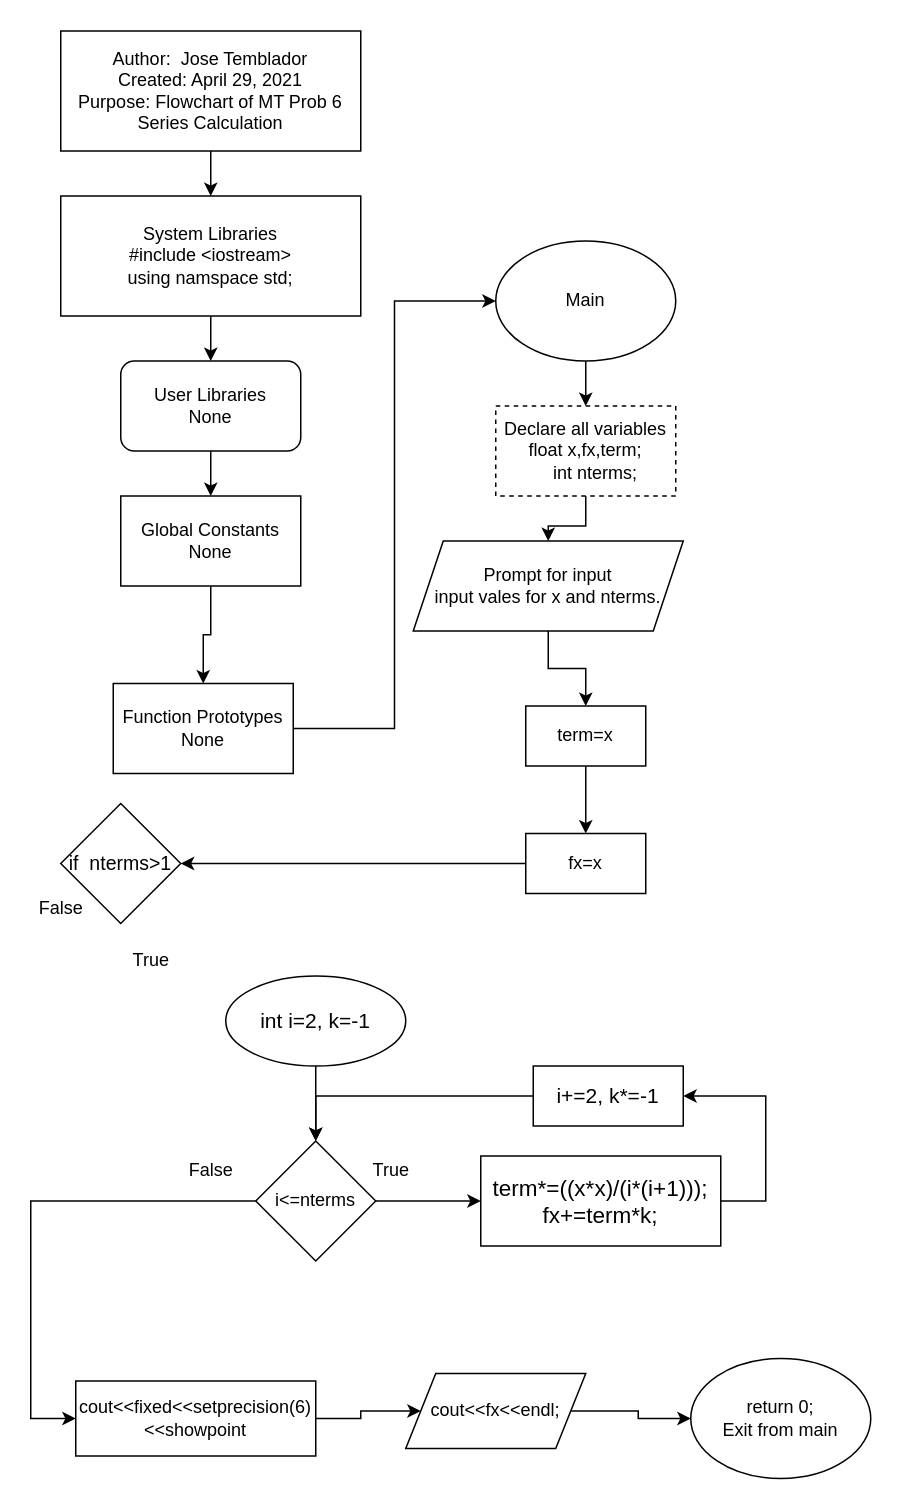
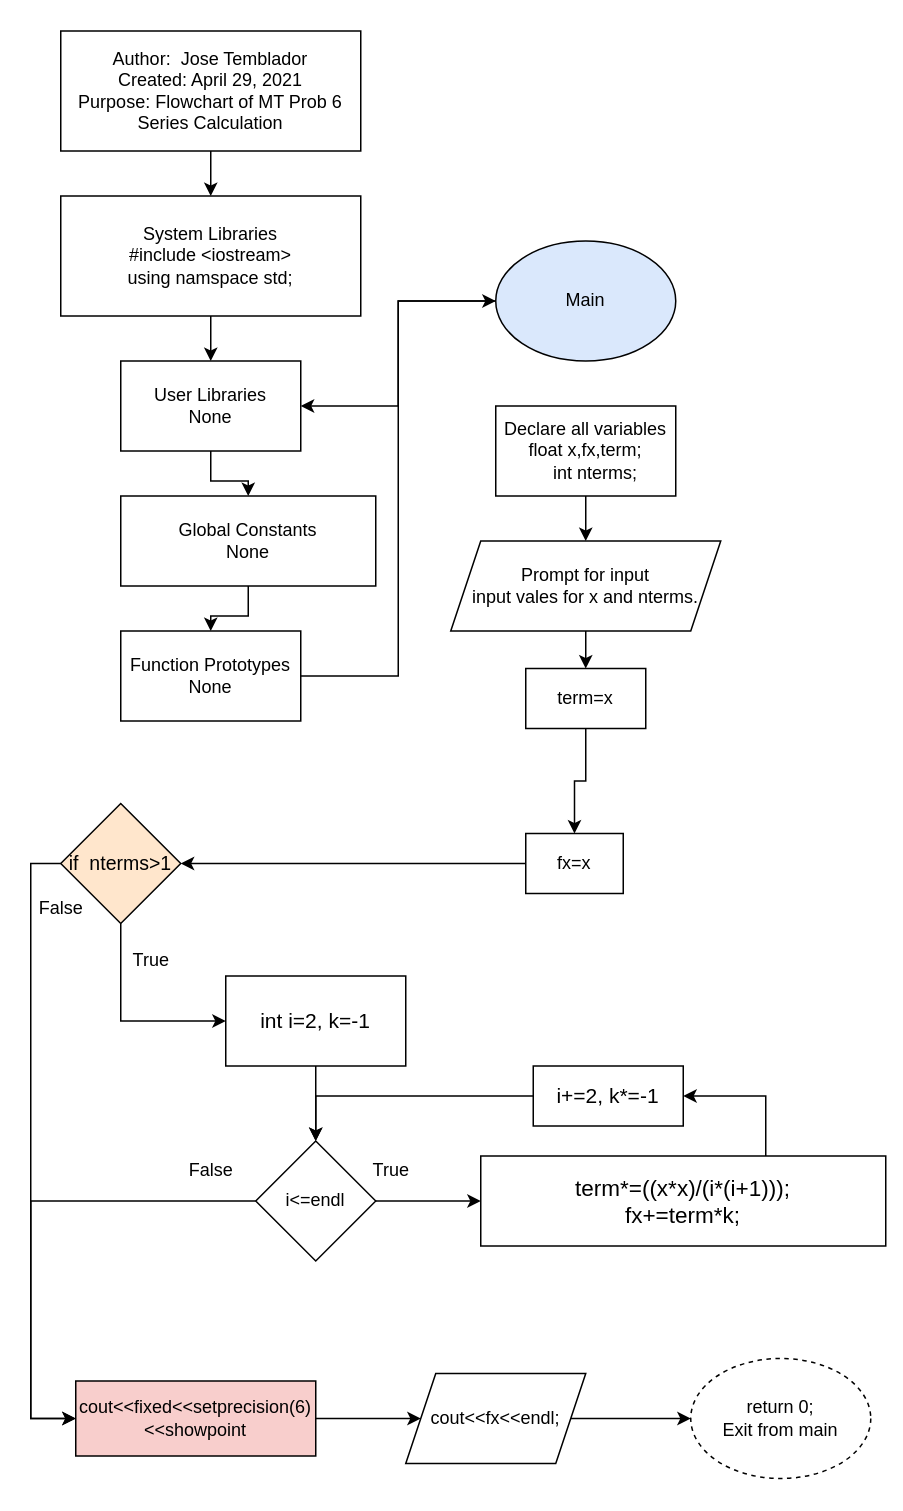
  <mxCell id="0" />
  <mxCell id="1" parent="0" />
  <mxCell id="2" value="" style="edgeStyle=orthogonalEdgeStyle;rounded=0;orthogonalLoop=1;jettySize=auto;html=1;" edge="1" parent="1" source="3" target="5"><mxGeometry relative="1" as="geometry" /></mxCell>
  <mxCell id="3" value="Author: &amp;nbsp;Jose Temblador&lt;br&gt;Created: April 29, 2021&lt;br&gt;Purpose: Flowchart of MT Prob 6&lt;br&gt;Series Calculation" style="rounded=0;whiteSpace=wrap;html=1;" vertex="1" parent="1"><mxGeometry x="40" y="20" width="200" height="80" as="geometry" /></mxCell>
  <mxCell id="4" value="" style="edgeStyle=orthogonalEdgeStyle;rounded=0;orthogonalLoop=1;jettySize=auto;html=1;" edge="1" parent="1" source="5" target="7"><mxGeometry relative="1" as="geometry" /></mxCell>
  <mxCell id="5" value="System Libraries&lt;br&gt;#include &amp;lt;iostream&amp;gt;&lt;br&gt;using namspace std;" style="rounded=0;whiteSpace=wrap;html=1;" vertex="1" parent="1"><mxGeometry x="40" y="130" width="200" height="80" as="geometry" /></mxCell>
  <mxCell id="6" value="" style="edgeStyle=orthogonalEdgeStyle;rounded=0;orthogonalLoop=1;jettySize=auto;html=1;" edge="1" parent="1" source="7" target="9"><mxGeometry relative="1" as="geometry" /></mxCell>
- <mxCell id="7" value="User Libraries&lt;br&gt;None" style="whiteSpace=wrap;html=1;rounded=1;" vertex="1" parent="1"><mxGeometry x="80" y="240" width="120" height="60" as="geometry" /></mxCell>
+ <mxCell id="7" value="User Libraries&lt;br&gt;None" style="rounded=0;whiteSpace=wrap;html=1;" vertex="1" parent="1"><mxGeometry x="80" y="240" width="120" height="60" as="geometry" /></mxCell>
  <mxCell id="8" value="" style="edgeStyle=orthogonalEdgeStyle;rounded=0;orthogonalLoop=1;jettySize=auto;html=1;" edge="1" parent="1" source="9" target="11"><mxGeometry relative="1" as="geometry" /></mxCell>
- <mxCell id="9" value="Global Constants&lt;br&gt;None" style="rounded=0;whiteSpace=wrap;html=1;" vertex="1" parent="1"><mxGeometry x="80" y="330" width="120" height="60" as="geometry" /></mxCell>
+ <mxCell id="9" value="Global Constants&lt;br&gt;None" style="rounded=0;whiteSpace=wrap;html=1;" vertex="1" parent="1"><mxGeometry x="80" y="330" width="170" height="60" as="geometry" /></mxCell>
  <mxCell id="10" style="edgeStyle=orthogonalEdgeStyle;rounded=0;orthogonalLoop=1;jettySize=auto;html=1;entryX=0;entryY=0.5;entryDx=0;entryDy=0;" edge="1" parent="1" source="11" target="13"><mxGeometry relative="1" as="geometry" /></mxCell>
- <mxCell id="11" value="Function Prototypes&lt;br&gt;None" style="rounded=0;whiteSpace=wrap;html=1;" vertex="1" parent="1"><mxGeometry x="75" y="455" width="120" height="60" as="geometry" /></mxCell>
- <mxCell id="12" value="" style="edgeStyle=orthogonalEdgeStyle;rounded=0;orthogonalLoop=1;jettySize=auto;html=1;" edge="1" parent="1" source="13" target="15"><mxGeometry relative="1" as="geometry" /></mxCell>
- <mxCell id="13" value="Main" style="ellipse;whiteSpace=wrap;html=1;" vertex="1" parent="1"><mxGeometry x="330" y="160" width="120" height="80" as="geometry" /></mxCell>
+ <mxCell id="11" value="Function Prototypes&lt;br&gt;None" style="rounded=0;whiteSpace=wrap;html=1;" vertex="1" parent="1"><mxGeometry x="80" y="420" width="120" height="60" as="geometry" /></mxCell>
+ <mxCell id="12" value="" style="edgeStyle=orthogonalEdgeStyle;rounded=0;orthogonalLoop=1;jettySize=auto;html=1;" edge="1" parent="1" source="13" target="7"><mxGeometry relative="1" as="geometry" /></mxCell>
+ <mxCell id="13" value="Main" style="ellipse;whiteSpace=wrap;html=1;fillColor=#dae8fc;" vertex="1" parent="1"><mxGeometry x="330" y="160" width="120" height="80" as="geometry" /></mxCell>
  <mxCell id="14" value="" style="edgeStyle=orthogonalEdgeStyle;rounded=0;orthogonalLoop=1;jettySize=auto;html=1;" edge="1" parent="1" source="15" target="17"><mxGeometry relative="1" as="geometry" /></mxCell>
- <mxCell id="15" value="Declare all variables&lt;br&gt;&lt;div&gt;float x,fx,term;&lt;/div&gt;&lt;div&gt;&amp;nbsp; &amp;nbsp; int nterms;&lt;/div&gt;" style="rounded=0;whiteSpace=wrap;html=1;dashed=1;" vertex="1" parent="1"><mxGeometry x="330" y="270" width="120" height="60" as="geometry" /></mxCell>
+ <mxCell id="15" value="Declare all variables&lt;br&gt;&lt;div&gt;float x,fx,term;&lt;/div&gt;&lt;div&gt;&amp;nbsp; &amp;nbsp; int nterms;&lt;/div&gt;" style="rounded=0;whiteSpace=wrap;html=1;" vertex="1" parent="1"><mxGeometry x="330" y="270" width="120" height="60" as="geometry" /></mxCell>
  <mxCell id="16" value="" style="edgeStyle=orthogonalEdgeStyle;rounded=0;orthogonalLoop=1;jettySize=auto;html=1;" edge="1" parent="1" source="17" target="19"><mxGeometry relative="1" as="geometry" /></mxCell>
- <mxCell id="17" value="&lt;span&gt;Prompt for input&lt;br&gt;input vales for x and nterms.&lt;br&gt;&lt;/span&gt;" style="shape=parallelogram;perimeter=parallelogramPerimeter;whiteSpace=wrap;html=1;fixedSize=1;" vertex="1" parent="1"><mxGeometry x="275" y="360" width="180" height="60" as="geometry" /></mxCell>
+ <mxCell id="17" value="&lt;span&gt;Prompt for input&lt;br&gt;input vales for x and nterms.&lt;br&gt;&lt;/span&gt;" style="shape=parallelogram;perimeter=parallelogramPerimeter;whiteSpace=wrap;html=1;fixedSize=1;" vertex="1" parent="1"><mxGeometry x="300" y="360" width="180" height="60" as="geometry" /></mxCell>
  <mxCell id="18" value="" style="edgeStyle=orthogonalEdgeStyle;rounded=0;orthogonalLoop=1;jettySize=auto;html=1;" edge="1" parent="1" source="19" target="21"><mxGeometry relative="1" as="geometry" /></mxCell>
- <mxCell id="19" value="term=x" style="rounded=0;whiteSpace=wrap;html=1;" vertex="1" parent="1"><mxGeometry x="350" y="470" width="80" height="40" as="geometry" /></mxCell>
+ <mxCell id="19" value="term=x" style="rounded=0;whiteSpace=wrap;html=1;" vertex="1" parent="1"><mxGeometry x="350" y="445" width="80" height="40" as="geometry" /></mxCell>
  <mxCell id="20" style="edgeStyle=orthogonalEdgeStyle;rounded=0;orthogonalLoop=1;jettySize=auto;html=1;entryX=1;entryY=0.5;entryDx=0;entryDy=0;" edge="1" parent="1" source="21" target="24"><mxGeometry relative="1" as="geometry" /></mxCell>
- <mxCell id="21" value="fx=x" style="rounded=0;whiteSpace=wrap;html=1;" vertex="1" parent="1"><mxGeometry x="350" y="555" width="80" height="40" as="geometry" /></mxCell>
- <mxCell id="24" value="&lt;font style=&quot;font-size: 13px&quot;&gt;if &amp;nbsp;nterms&amp;gt;1&lt;/font&gt;" style="rhombus;whiteSpace=wrap;html=1;" vertex="1" parent="1"><mxGeometry x="40" y="535" width="80" height="80" as="geometry" /></mxCell>
+ <mxCell id="21" value="fx=x" style="rounded=0;whiteSpace=wrap;html=1;" vertex="1" parent="1"><mxGeometry x="350" y="555" width="65" height="40" as="geometry" /></mxCell>
+ <mxCell id="22" style="edgeStyle=orthogonalEdgeStyle;rounded=0;orthogonalLoop=1;jettySize=auto;html=1;entryX=0;entryY=0.5;entryDx=0;entryDy=0;" edge="1" parent="1" source="24" target="26"><mxGeometry relative="1" as="geometry"><Array as="points"><mxPoint x="80" y="680" /></Array></mxGeometry></mxCell>
+ <mxCell id="23" style="edgeStyle=orthogonalEdgeStyle;rounded=0;orthogonalLoop=1;jettySize=auto;html=1;entryX=0;entryY=0.5;entryDx=0;entryDy=0;" edge="1" parent="1" source="24" target="37"><mxGeometry relative="1" as="geometry"><mxPoint x="20" y="960" as="targetPoint" /><Array as="points"><mxPoint x="20" y="575" /><mxPoint x="20" y="945" /></Array></mxGeometry></mxCell>
+ <mxCell id="24" value="&lt;font style=&quot;font-size: 13px&quot;&gt;if &amp;nbsp;nterms&amp;gt;1&lt;/font&gt;" style="rhombus;whiteSpace=wrap;html=1;fillColor=#ffe6cc;" vertex="1" parent="1"><mxGeometry x="40" y="535" width="80" height="80" as="geometry" /></mxCell>
  <mxCell id="25" value="" style="edgeStyle=orthogonalEdgeStyle;rounded=0;orthogonalLoop=1;jettySize=auto;html=1;" edge="1" parent="1" source="26" target="30"><mxGeometry relative="1" as="geometry" /></mxCell>
- <mxCell id="26" value="&lt;font style=&quot;font-size: 14px&quot;&gt;int i=2, k=-1&lt;/font&gt;" style="ellipse;whiteSpace=wrap;html=1;" vertex="1" parent="1"><mxGeometry x="150" y="650" width="120" height="60" as="geometry" /></mxCell>
+ <mxCell id="26" value="&lt;font style=&quot;font-size: 14px&quot;&gt;int i=2, k=-1&lt;/font&gt;" style="rounded=0;whiteSpace=wrap;html=1;" vertex="1" parent="1"><mxGeometry x="150" y="650" width="120" height="60" as="geometry" /></mxCell>
  <mxCell id="27" value="True" style="text;html=1;align=center;verticalAlign=middle;resizable=0;points=[];autosize=1;strokeColor=none;" vertex="1" parent="1"><mxGeometry x="80" y="630" width="40" height="20" as="geometry" /></mxCell>
  <mxCell id="28" value="" style="edgeStyle=orthogonalEdgeStyle;rounded=0;orthogonalLoop=1;jettySize=auto;html=1;" edge="1" parent="1" source="30" target="32"><mxGeometry relative="1" as="geometry" /></mxCell>
  <mxCell id="29" style="edgeStyle=orthogonalEdgeStyle;rounded=0;orthogonalLoop=1;jettySize=auto;html=1;entryX=0;entryY=0.5;entryDx=0;entryDy=0;" edge="1" parent="1" source="30" target="37"><mxGeometry relative="1" as="geometry"><Array as="points"><mxPoint x="20" y="800" /><mxPoint x="20" y="945" /></Array></mxGeometry></mxCell>
- <mxCell id="30" value="i&amp;lt;=nterms" style="rhombus;whiteSpace=wrap;html=1;" vertex="1" parent="1"><mxGeometry x="170" y="760" width="80" height="80" as="geometry" /></mxCell>
+ <mxCell id="30" value="i&amp;lt;=endl" style="rhombus;whiteSpace=wrap;html=1;" vertex="1" parent="1"><mxGeometry x="170" y="760" width="80" height="80" as="geometry" /></mxCell>
  <mxCell id="31" style="edgeStyle=orthogonalEdgeStyle;rounded=0;orthogonalLoop=1;jettySize=auto;html=1;entryX=1;entryY=0.5;entryDx=0;entryDy=0;" edge="1" parent="1" source="32" target="34"><mxGeometry relative="1" as="geometry"><mxPoint x="580" y="730" as="targetPoint" /><Array as="points"><mxPoint x="510" y="800" /><mxPoint x="510" y="730" /></Array></mxGeometry></mxCell>
- <mxCell id="32" value="&lt;div style=&quot;font-size: 15px&quot;&gt;&lt;font style=&quot;font-size: 15px&quot;&gt;term*=((x*x)/(i*(i+1)));&lt;/font&gt;&lt;/div&gt;&lt;div style=&quot;font-size: 15px&quot;&gt;&lt;font style=&quot;font-size: 15px&quot;&gt;fx+=term*k;&lt;/font&gt;&lt;/div&gt;" style="rounded=0;whiteSpace=wrap;html=1;" vertex="1" parent="1"><mxGeometry x="320" y="770" width="160" height="60" as="geometry" /></mxCell>
+ <mxCell id="32" value="&lt;div style=&quot;font-size: 15px&quot;&gt;&lt;font style=&quot;font-size: 15px&quot;&gt;term*=((x*x)/(i*(i+1)));&lt;/font&gt;&lt;/div&gt;&lt;div style=&quot;font-size: 15px&quot;&gt;&lt;font style=&quot;font-size: 15px&quot;&gt;fx+=term*k;&lt;/font&gt;&lt;/div&gt;" style="rounded=0;whiteSpace=wrap;html=1;" vertex="1" parent="1"><mxGeometry x="320" y="770" width="270" height="60" as="geometry" /></mxCell>
  <mxCell id="33" value="" style="edgeStyle=orthogonalEdgeStyle;rounded=0;orthogonalLoop=1;jettySize=auto;html=1;" edge="1" parent="1" source="34" target="30"><mxGeometry relative="1" as="geometry" /></mxCell>
  <mxCell id="34" value="&lt;font style=&quot;font-size: 14px&quot;&gt;i+=2, k*=-1&lt;/font&gt;" style="rounded=0;whiteSpace=wrap;html=1;" vertex="1" parent="1"><mxGeometry x="355" y="710" width="100" height="40" as="geometry" /></mxCell>
  <mxCell id="35" value="True" style="text;html=1;align=center;verticalAlign=middle;resizable=0;points=[];autosize=1;strokeColor=none;" vertex="1" parent="1"><mxGeometry x="240" y="770" width="40" height="20" as="geometry" /></mxCell>
  <mxCell id="36" value="" style="edgeStyle=orthogonalEdgeStyle;rounded=0;orthogonalLoop=1;jettySize=auto;html=1;" edge="1" parent="1" source="37" target="39"><mxGeometry relative="1" as="geometry" /></mxCell>
- <mxCell id="37" value="&lt;div&gt;cout&amp;lt;&amp;lt;fixed&amp;lt;&amp;lt;setprecision(6)&amp;lt;&amp;lt;showpoint&lt;/div&gt;" style="rounded=0;whiteSpace=wrap;html=1;" vertex="1" parent="1"><mxGeometry x="50" y="920" width="160" height="50" as="geometry" /></mxCell>
+ <mxCell id="37" value="&lt;div&gt;cout&amp;lt;&amp;lt;fixed&amp;lt;&amp;lt;setprecision(6)&amp;lt;&amp;lt;showpoint&lt;/div&gt;" style="rounded=0;whiteSpace=wrap;html=1;fillColor=#f8cecc;" vertex="1" parent="1"><mxGeometry x="50" y="920" width="160" height="50" as="geometry" /></mxCell>
  <mxCell id="38" value="" style="edgeStyle=orthogonalEdgeStyle;rounded=0;orthogonalLoop=1;jettySize=auto;html=1;" edge="1" parent="1" source="39" target="41"><mxGeometry relative="1" as="geometry" /></mxCell>
- <mxCell id="39" value="&lt;div&gt;cout&amp;lt;&amp;lt;fx&amp;lt;&amp;lt;endl;&lt;br&gt;&lt;/div&gt;" style="shape=parallelogram;perimeter=parallelogramPerimeter;whiteSpace=wrap;html=1;fixedSize=1;" vertex="1" parent="1"><mxGeometry x="270" y="915" width="120" height="50" as="geometry" /></mxCell>
+ <mxCell id="39" value="&lt;div&gt;cout&amp;lt;&amp;lt;fx&amp;lt;&amp;lt;endl;&lt;br&gt;&lt;/div&gt;" style="shape=parallelogram;perimeter=parallelogramPerimeter;whiteSpace=wrap;html=1;fixedSize=1;" vertex="1" parent="1"><mxGeometry x="270" y="915" width="120" height="60" as="geometry" /></mxCell>
  <mxCell id="40" value="False" style="text;html=1;align=center;verticalAlign=middle;resizable=0;points=[];autosize=1;strokeColor=none;" vertex="1" parent="1"><mxGeometry x="20" y="595" width="40" height="20" as="geometry" /></mxCell>
- <mxCell id="41" value="return 0;&lt;br&gt;Exit from main" style="ellipse;whiteSpace=wrap;html=1;" vertex="1" parent="1"><mxGeometry x="460" y="905" width="120" height="80" as="geometry" /></mxCell>
+ <mxCell id="41" value="return 0;&lt;br&gt;Exit from main" style="ellipse;whiteSpace=wrap;html=1;dashed=1;" vertex="1" parent="1"><mxGeometry x="460" y="905" width="120" height="80" as="geometry" /></mxCell>
  <mxCell id="42" value="False" style="text;html=1;align=center;verticalAlign=middle;resizable=0;points=[];autosize=1;strokeColor=none;" vertex="1" parent="1"><mxGeometry x="120" y="770" width="40" height="20" as="geometry" /></mxCell>
